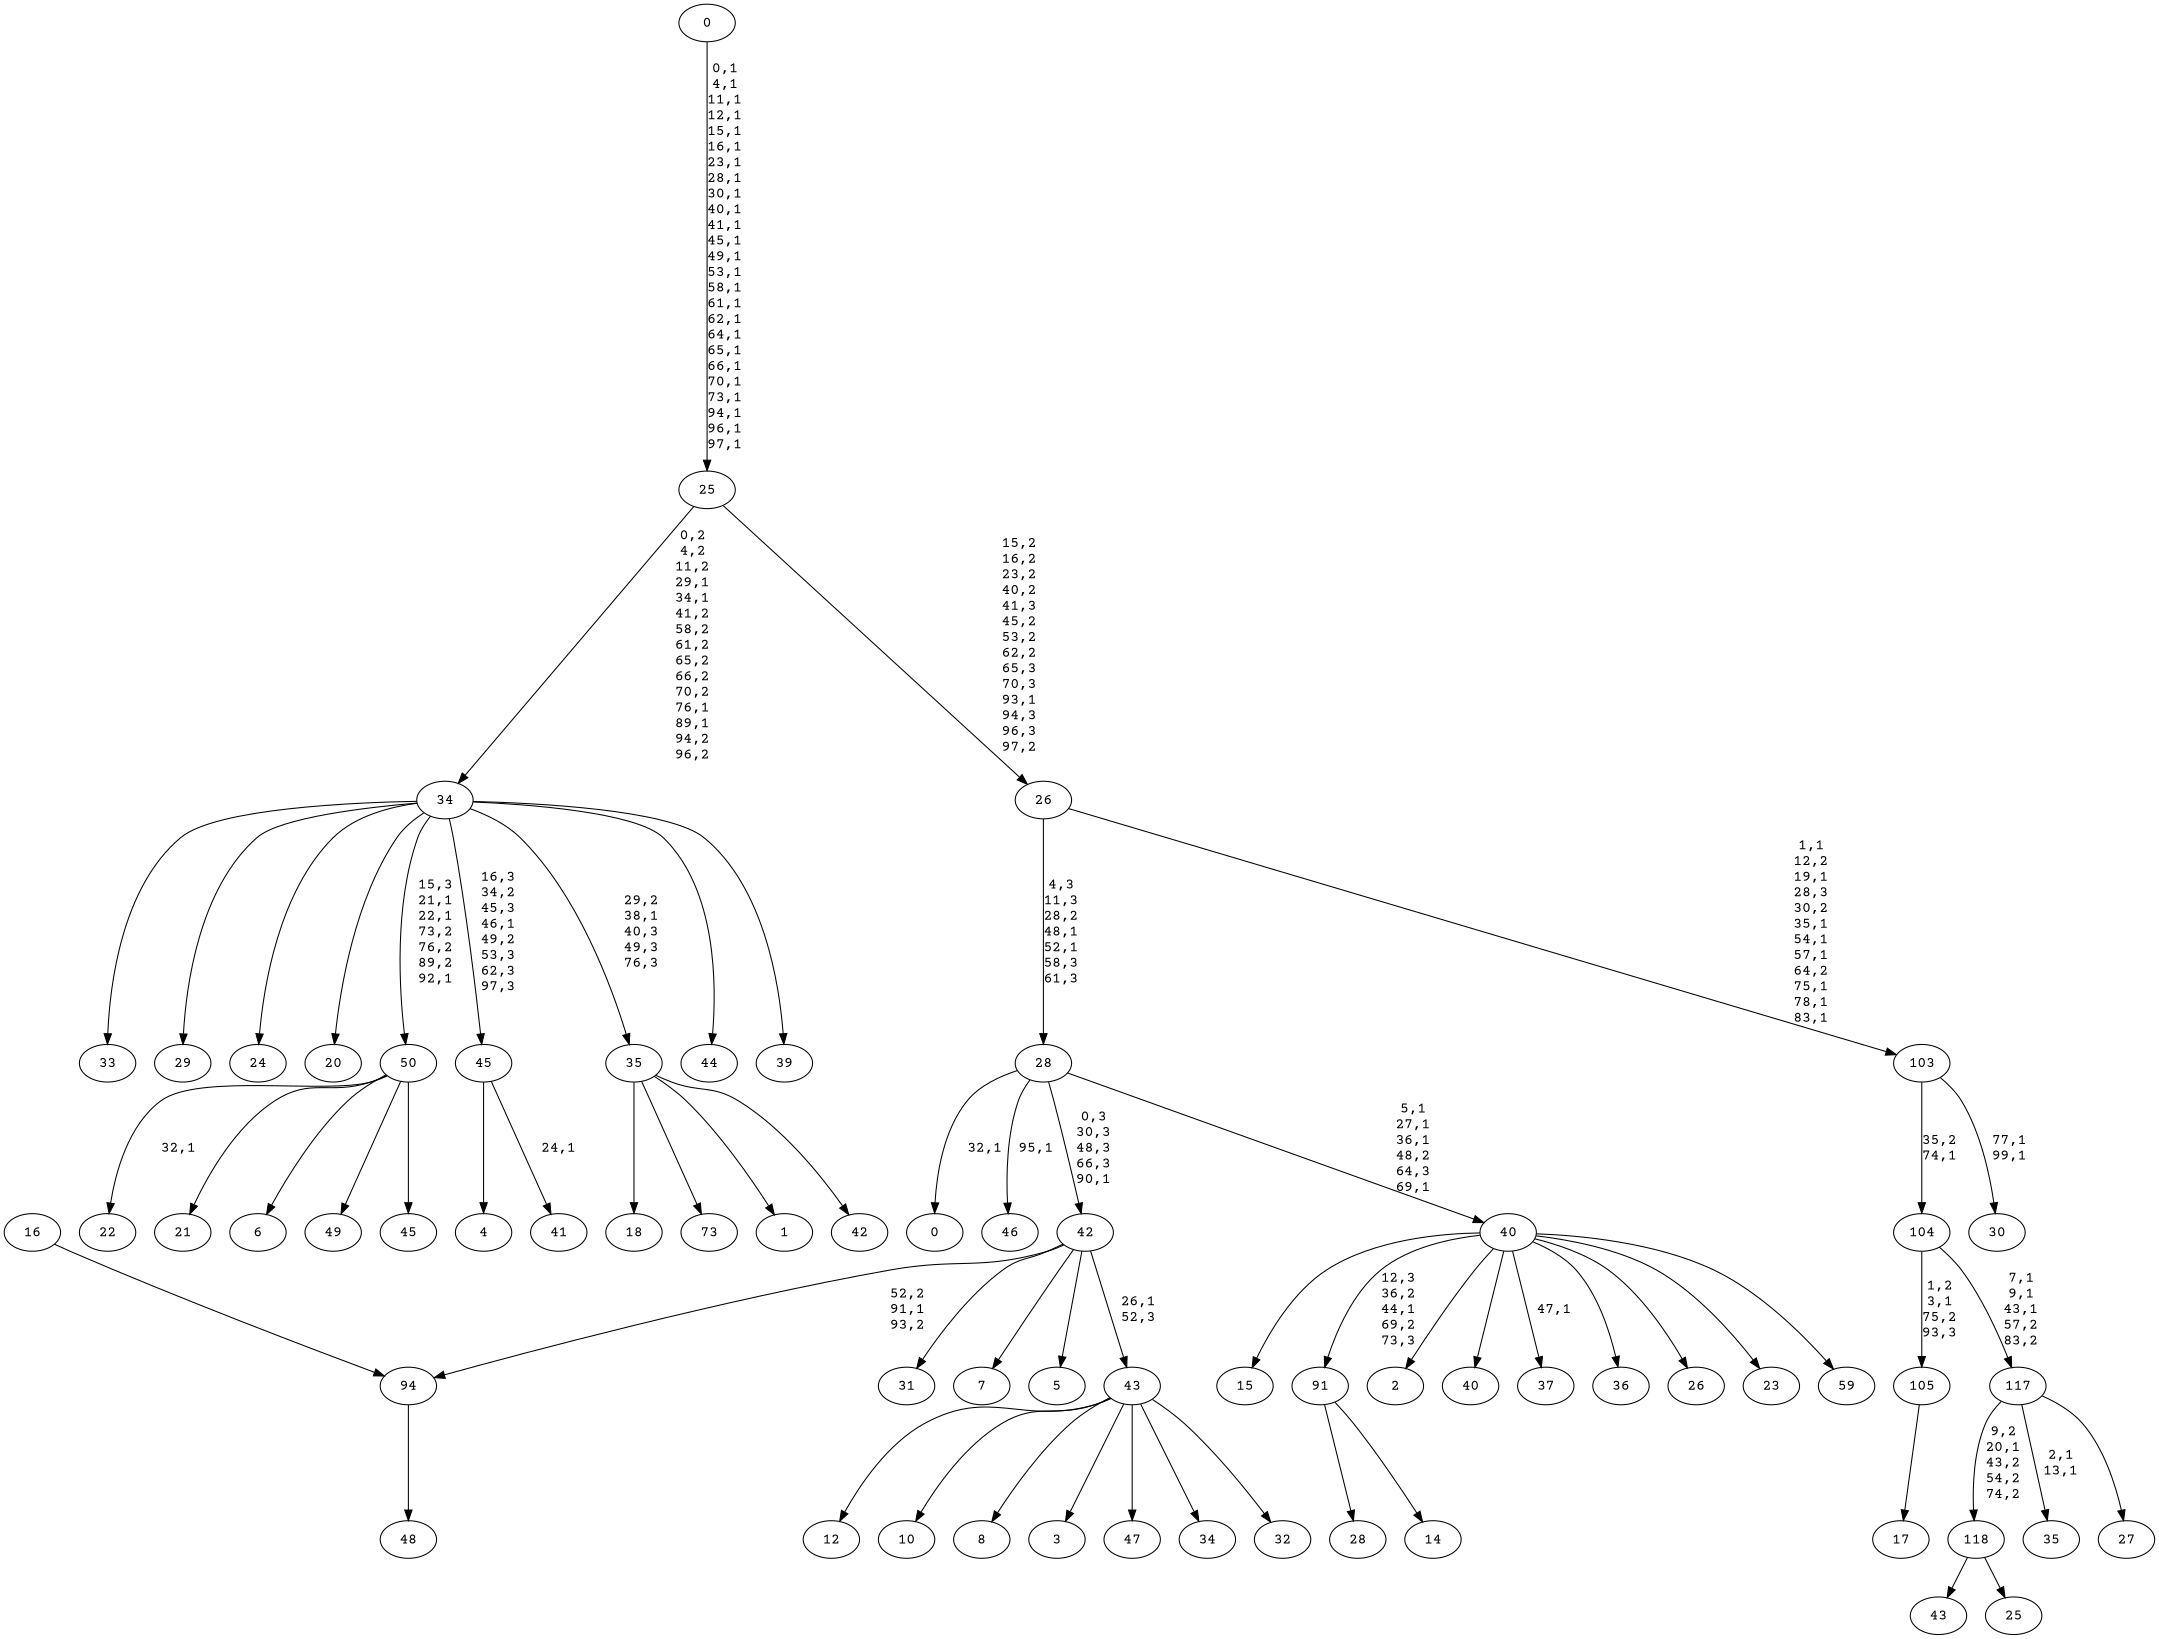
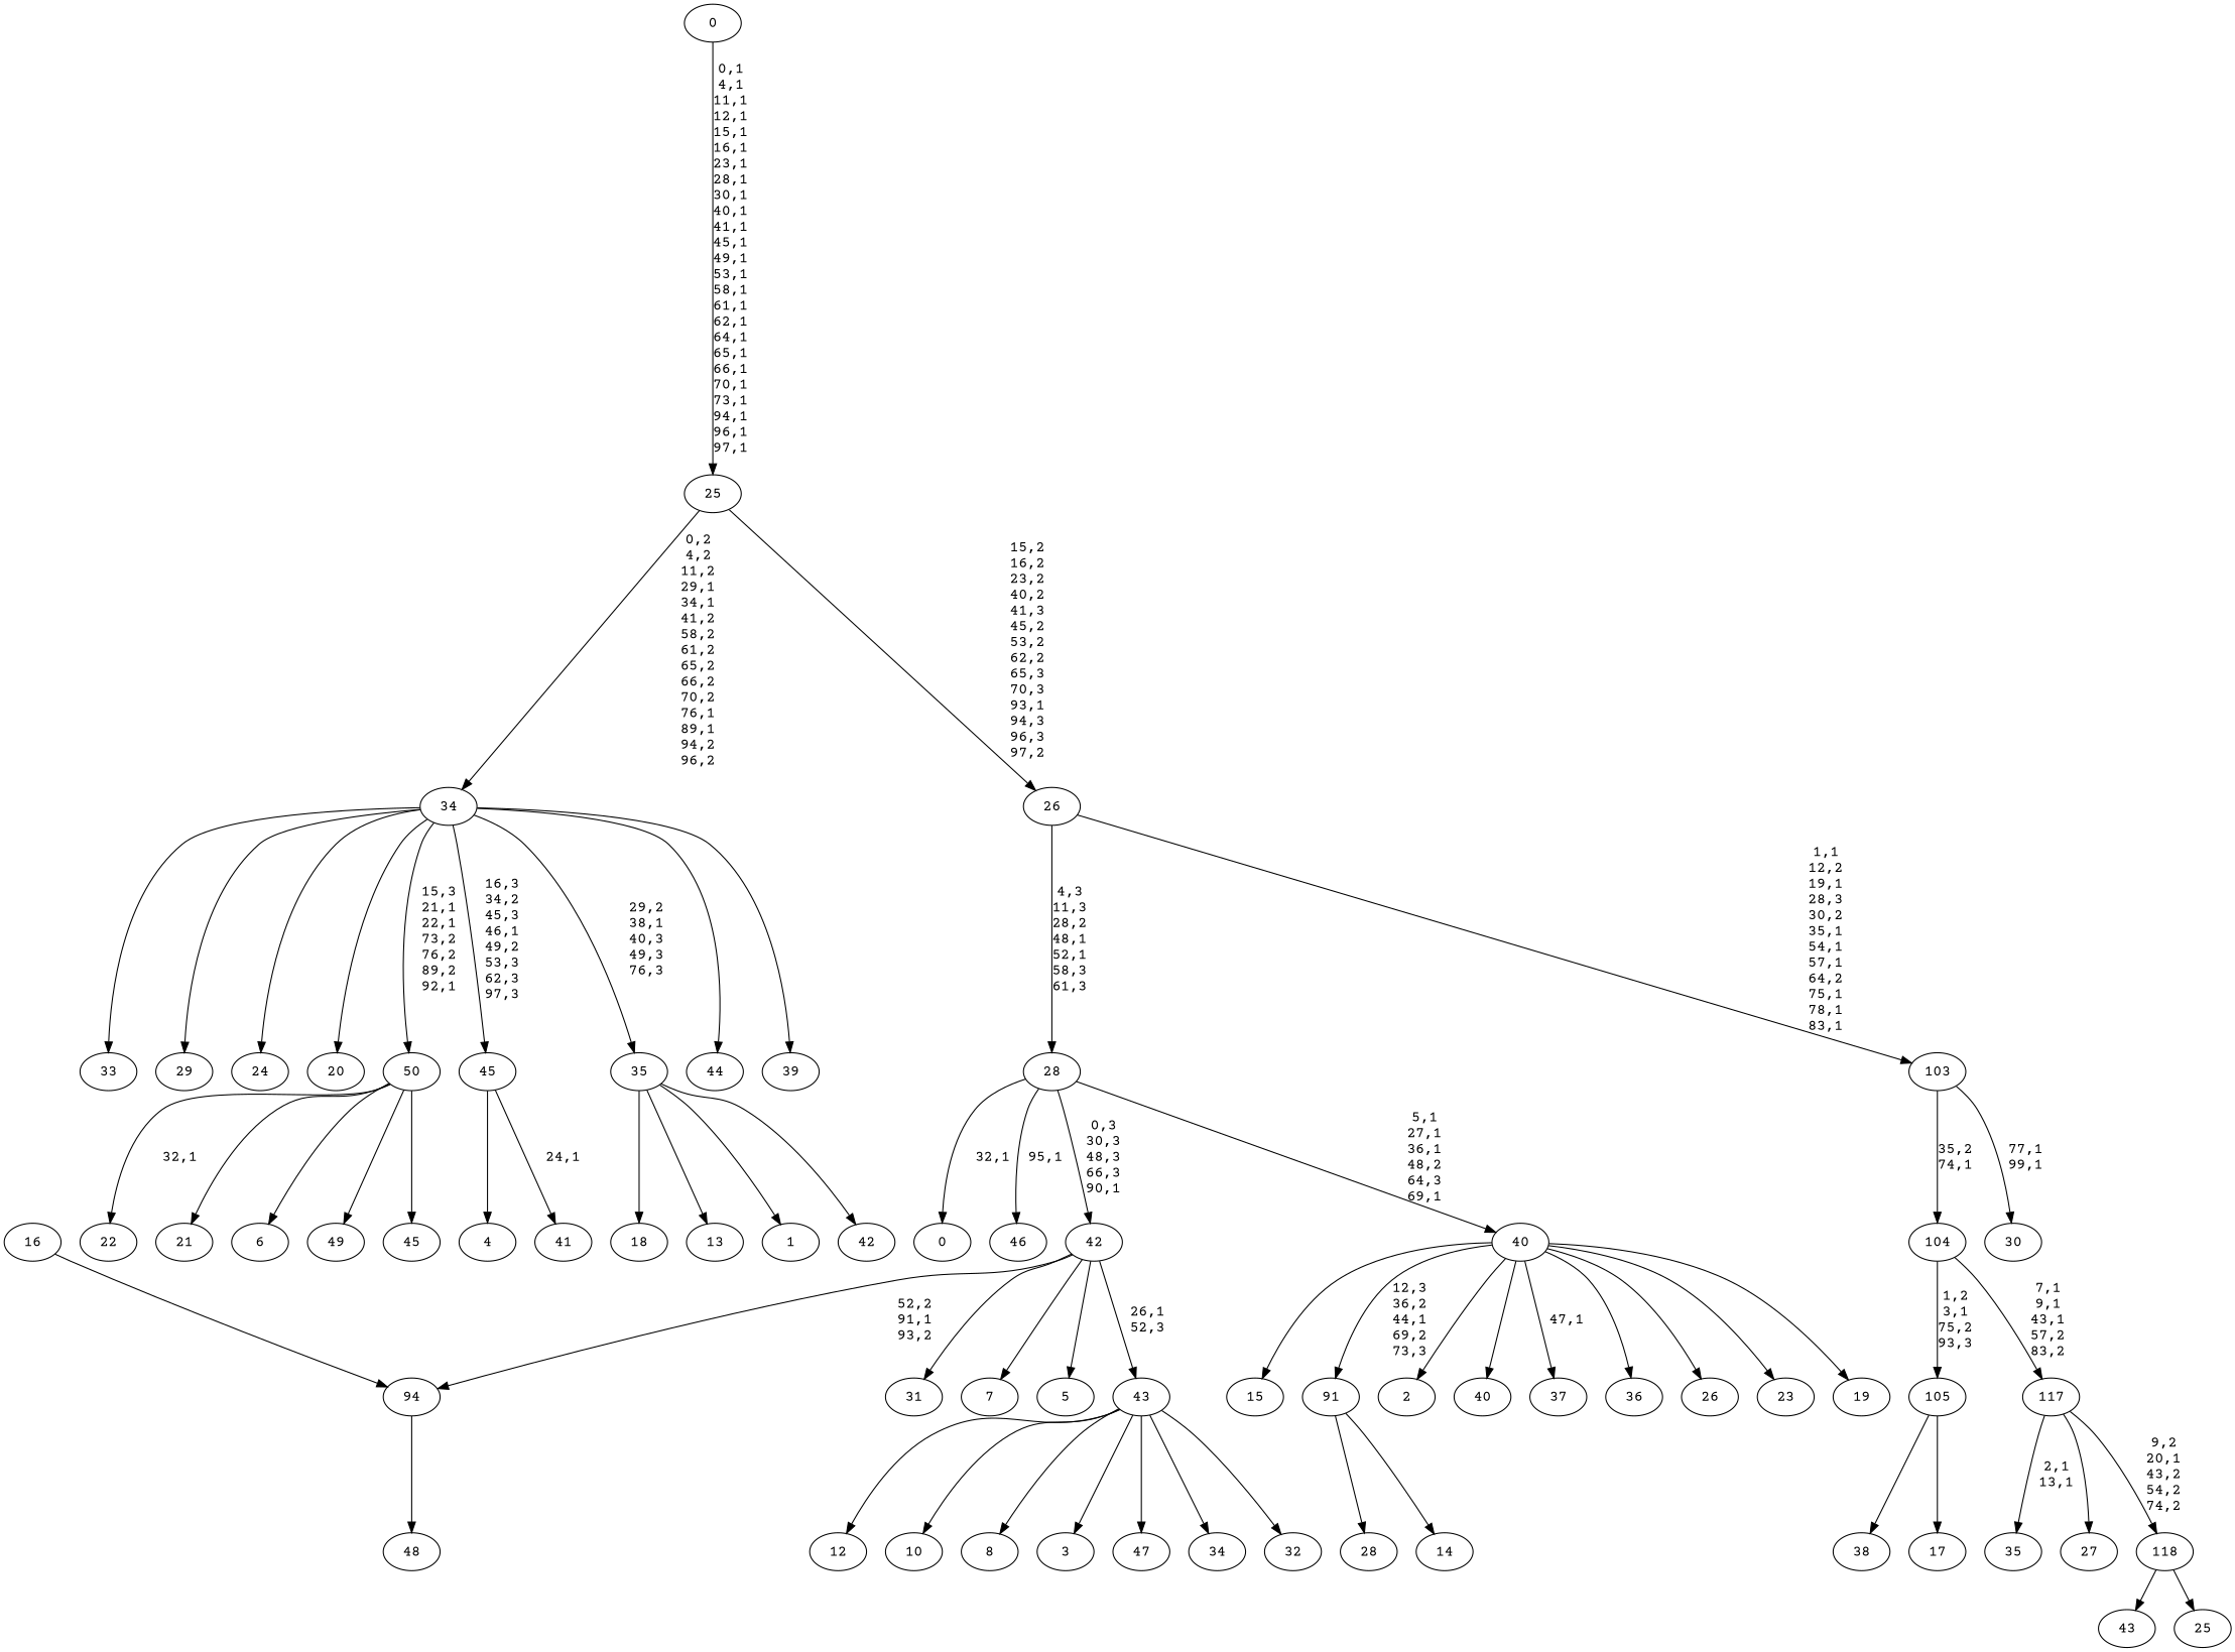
  digraph {
    fontname="Courier Prime"
    node [fontname="Courier Prime"]
    edge [fontname="Courier Prime"]
    n1 [label=49]
    n2 [label=48]
    n3 [label=47]
    n4 [label=46]
    n5 [label=45]
    n6 [label=44]
    n7 [label=43]
    n8 [label=42]
    n9 [label=41]
    n10 [label=40]
    n11 [label=39]
+   n12 [label=38]
    n13 [label=37]
    n14 [label=36]
    n15 [label=35]
    n16 [label=34]
    n17 [label=33]
    n18 [label=32]
    n19 [label=31]
    n20 [label=30]
    n21 [label=29]
    n22 [label=28]
    n23 [label=27]
    n24 [label=26]
    n25 [label=25]
    118
    117
    n28 [label=24]
    n29 [label=23]
    n30 [label=22]
    n31 [label=21]
    n32 [label=20]
-   n33 [label=59]
+   n33 [label=19]
    n34 [label=18]
    n35 [label=17]
    105
    104
    103
    n39 [label=16]
    94
    n41 [label=15]
    n42 [label=14]
    91
-   n44 [label=73]
+   n44 [label=13]
    n45 [label=12]
    n46 [label=10]
    n47 [label=8]
    n48 [label=7]
    n49 [label=6]
    50
    n51 [label=5]
    n52 [label=4]
    45
    n54 [label=3]
    43
    42
    n57 [label=2]
    40
    n59 [label=1]
    35
    34
    n62 [label=0]
    28
    26
    25
    0
    118 -> n7
    118 -> n25
    117 -> n15 [label="2,1\n13,1"]
    117 -> n23
    117 -> 118 [label="9,2\n20,1\n43,2\n54,2\n74,2"]
+   105 -> n12
    105 -> n35
    104 -> 117 [label="7,1\n9,1\n43,1\n57,2\n83,2"]
    104 -> 105 [label="1,2\n3,1\n75,2\n93,3"]
    103 -> n20 [label="77,1\n99,1"]
    103 -> 104 [label="35,2\n74,1"]
    n39 -> 94
    94 -> n2
    91 -> n22
    91 -> n42
    50 -> n1
    50 -> n5
    50 -> n30 [label="32,1"]
    50 -> n31
    50 -> n49
    45 -> n9 [label="24,1"]
    45 -> n52
    43 -> n3
    43 -> n16
    43 -> n18
    43 -> n45
    43 -> n46
    43 -> n47
    43 -> n54
    42 -> n19
    42 -> 94 [label="52,2\n91,1\n93,2"]
    42 -> n48
    42 -> n51
    42 -> 43 [label="26,1\n52,3"]
    40 -> n10
    40 -> n13 [label="47,1"]
    40 -> n14
    40 -> n24
    40 -> n29
    40 -> n33
    40 -> n41
    40 -> 91 [label="12,3\n36,2\n44,1\n69,2\n73,3"]
    40 -> n57
    35 -> n8
    35 -> n34
    35 -> n44
    35 -> n59
    34 -> n6
    34 -> n11
    34 -> n17
    34 -> n21
    34 -> n28
    34 -> n32
    34 -> 50 [label="15,3\n21,1\n22,1\n73,2\n76,2\n89,2\n92,1"]
    34 -> 45 [label="16,3\n34,2\n45,3\n46,1\n49,2\n53,3\n62,3\n97,3"]
    34 -> 35 [label="29,2\n38,1\n40,3\n49,3\n76,3"]
    28 -> n4 [label="95,1"]
    28 -> 42 [label="0,3\n30,3\n48,3\n66,3\n90,1"]
    28 -> 40 [label="5,1\n27,1\n36,1\n48,2\n64,3\n69,1"]
    28 -> n62 [label="32,1"]
    26 -> 103 [label="1,1\n12,2\n19,1\n28,3\n30,2\n35,1\n54,1\n57,1\n64,2\n75,1\n78,1\n83,1"]
    26 -> 28 [label="4,3\n11,3\n28,2\n48,1\n52,1\n58,3\n61,3"]
    25 -> 34 [label="0,2\n4,2\n11,2\n29,1\n34,1\n41,2\n58,2\n61,2\n65,2\n66,2\n70,2\n76,1\n89,1\n94,2\n96,2"]
    25 -> 26 [label="15,2\n16,2\n23,2\n40,2\n41,3\n45,2\n53,2\n62,2\n65,3\n70,3\n93,1\n94,3\n96,3\n97,2"]
    0 -> 25 [label="0,1\n4,1\n11,1\n12,1\n15,1\n16,1\n23,1\n28,1\n30,1\n40,1\n41,1\n45,1\n49,1\n53,1\n58,1\n61,1\n62,1\n64,1\n65,1\n66,1\n70,1\n73,1\n94,1\n96,1\n97,1"]
  }
